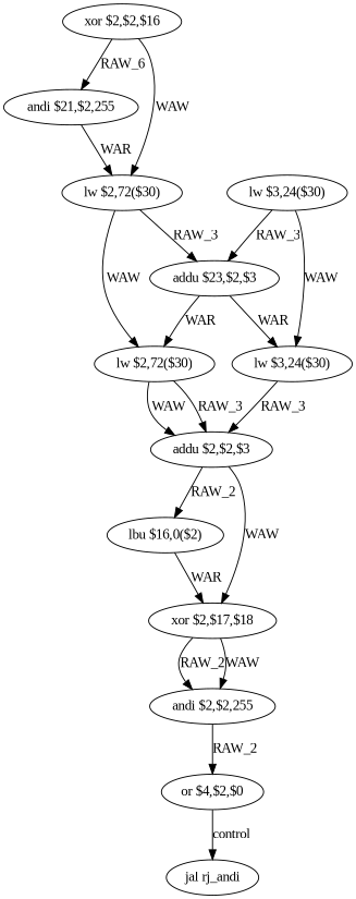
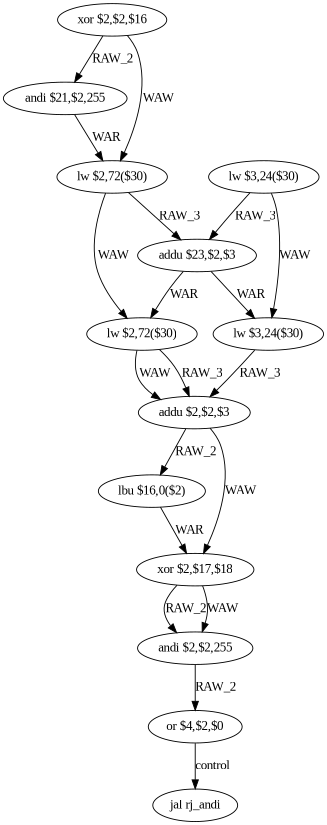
  digraph {
    fontname="Liberation Serif"
    node [fontname="Liberation Serif" shape=ellipse]
    edge [fontname="Liberation Serif"]
    n1 [label="xor $2,$2,$16"]
    n2 [label="andi $21,$2,255"]
    n3 [label="lw $2,72($30)"]
    n4 [label="addu $23,$2,$3"]
    n5 [label="lw $2,72($30)"]
    n6 [label="lbu $16,0($2)"]
    n7 [label="xor $2,$17,$18"]
    n8 [label="lw $3,24($30)"]
    n9 [label="addu $2,$2,$3"]
    n10 [label="andi $2,$2,255"]
    n11 [label="or $4,$2,$0"]
    n12 [label="jal rj_andi"]
    n13 [label="lw $3,24($30)"]
-   n1 -> n2 [label=RAW_6]
+   n1 -> n2 [label=RAW_2]
    n1 -> n3 [label=WAW]
    n2 -> n3 [label=WAR]
    n3 -> n4 [label=RAW_3]
    n3 -> n5 [label=WAW]
    n4 -> n5 [label=WAR]
    n4 -> n8 [label=WAR]
    n5 -> n9 [label=RAW_3]
    n5 -> n9 [label=WAW]
    n6 -> n7 [label=WAR]
    n7 -> n10 [label=RAW_2]
    n7 -> n10 [label=WAW]
    n8 -> n9 [label=RAW_3]
    n9 -> n6 [label=RAW_2]
    n9 -> n7 [label=WAW]
    n10 -> n11 [label=RAW_2]
    n11 -> n12 [label=control]
    n13 -> n4 [label=RAW_3]
    n13 -> n8 [label=WAW]
  }
